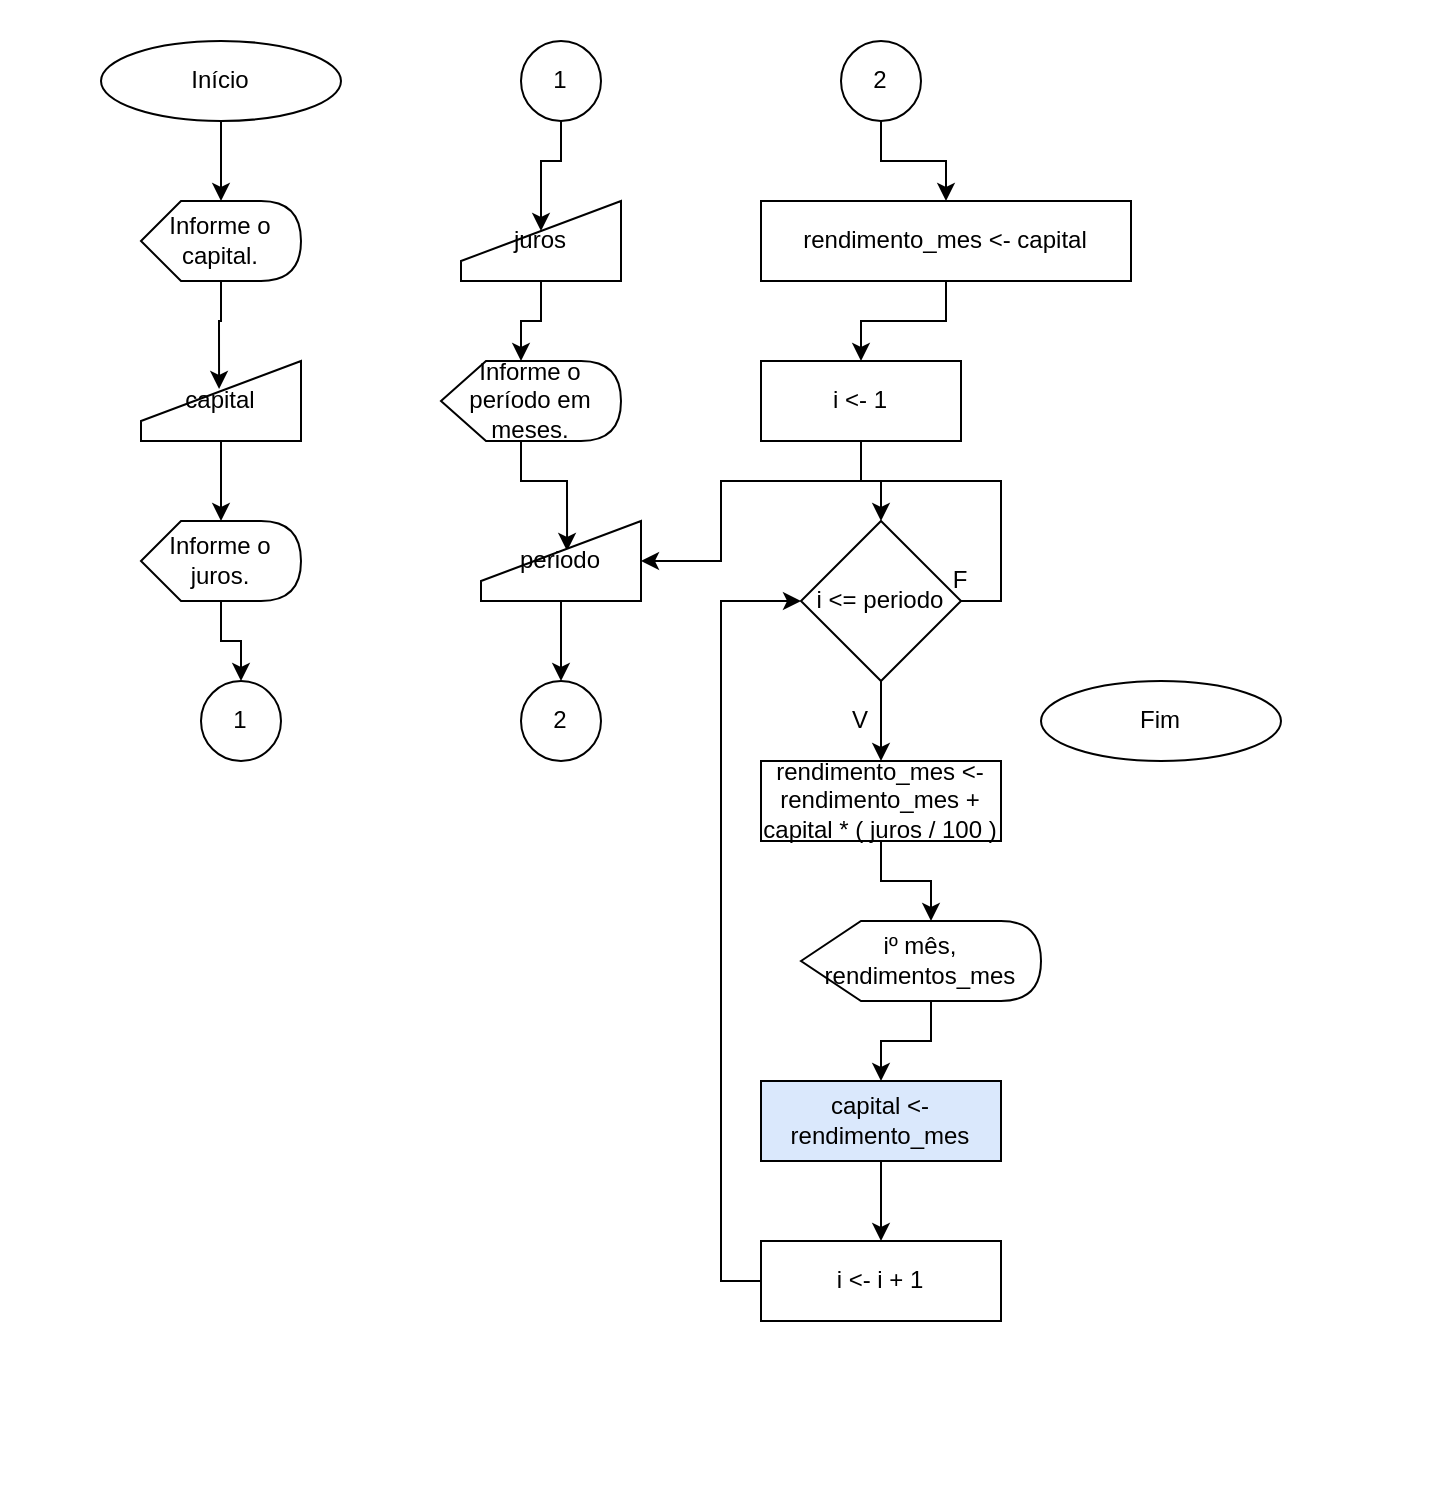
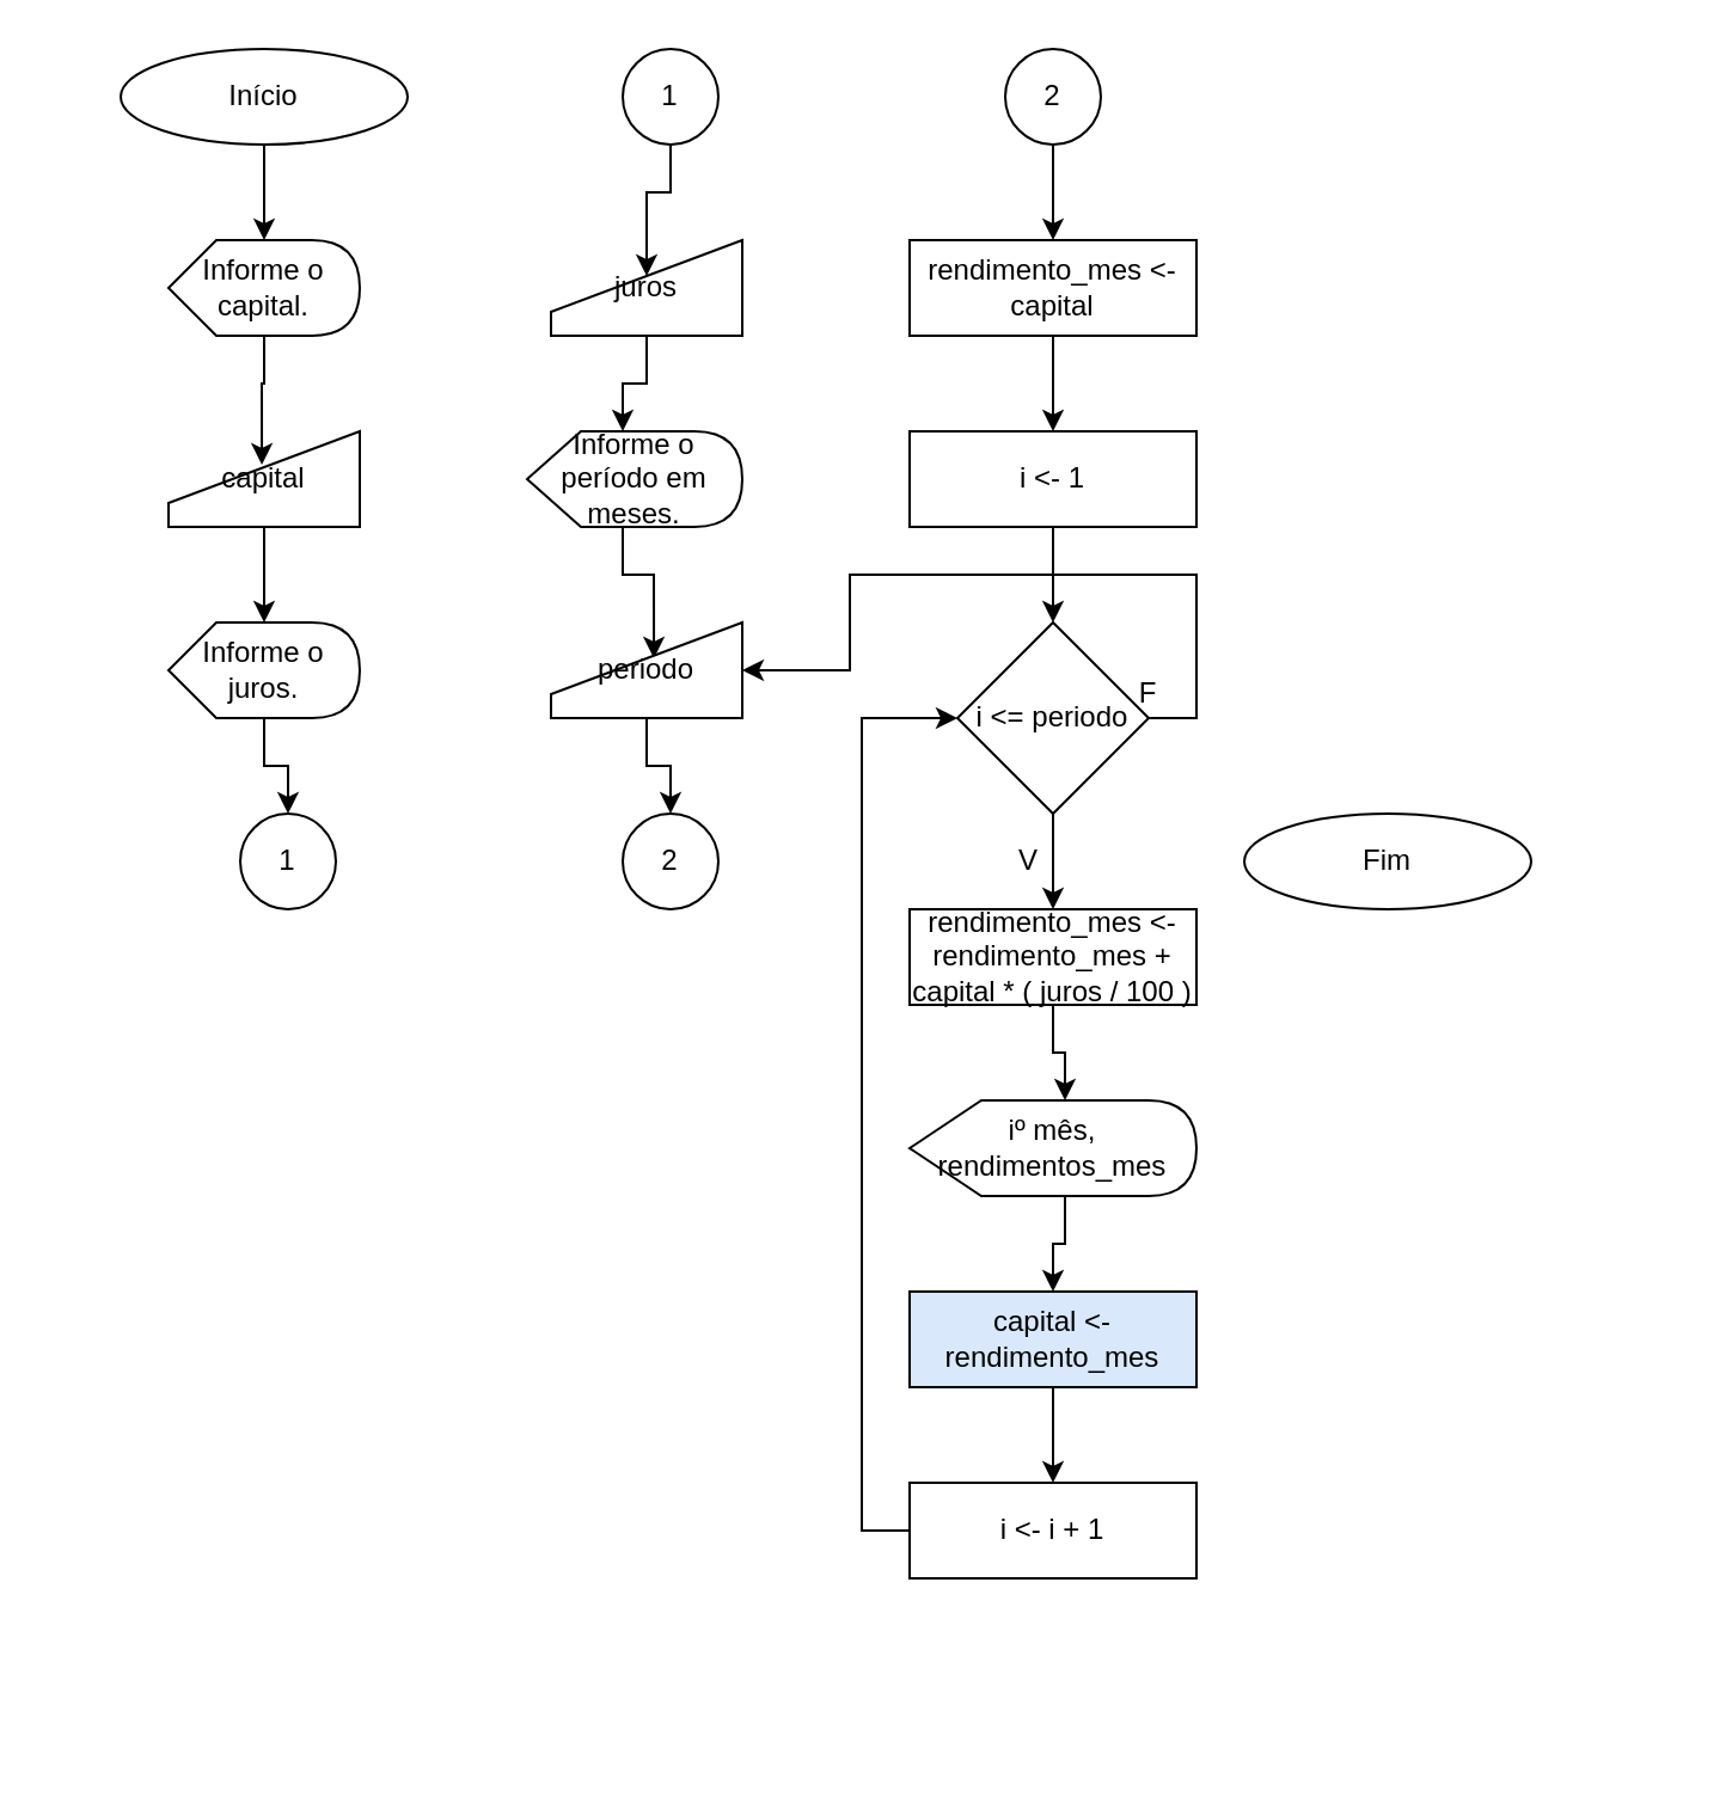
  <mxCell id="0" />
  <mxCell id="1" parent="0" />
  <mxCell id="2" style="edgeStyle=orthogonalEdgeStyle;rounded=0;orthogonalLoop=1;jettySize=auto;html=1;exitX=1;exitY=0.5;exitDx=0;exitDy=0;entryX=0.5;entryY=0;entryDx=0;entryDy=0;" parent="1" edge="1"><mxGeometry relative="1" as="geometry"><mxPoint x="540" y="380" as="sourcePoint" /></mxGeometry></mxCell>
  <mxCell id="3" style="edgeStyle=orthogonalEdgeStyle;rounded=0;orthogonalLoop=1;jettySize=auto;html=1;exitX=0;exitY=0.5;exitDx=0;exitDy=0;entryX=0;entryY=0;entryDx=40;entryDy=0;entryPerimeter=0;" parent="1" edge="1"><mxGeometry relative="1" as="geometry"><mxPoint x="460" y="380" as="sourcePoint" /></mxGeometry></mxCell>
  <mxCell id="4" style="edgeStyle=orthogonalEdgeStyle;rounded=0;orthogonalLoop=1;jettySize=auto;html=1;exitX=1;exitY=0.5;exitDx=0;exitDy=0;" parent="1" edge="1"><mxGeometry relative="1" as="geometry"><mxPoint x="620" y="460" as="sourcePoint" /></mxGeometry></mxCell>
  <mxCell id="5" style="edgeStyle=orthogonalEdgeStyle;rounded=0;orthogonalLoop=1;jettySize=auto;html=1;exitX=0;exitY=0.5;exitDx=0;exitDy=0;entryX=0;entryY=0;entryDx=40;entryDy=0;entryPerimeter=0;" parent="1" edge="1"><mxGeometry relative="1" as="geometry"><mxPoint x="540" y="460" as="sourcePoint" /></mxGeometry></mxCell>
  <mxCell id="6" style="edgeStyle=orthogonalEdgeStyle;rounded=0;orthogonalLoop=1;jettySize=auto;html=1;exitX=0;exitY=0.5;exitDx=0;exitDy=0;entryX=0;entryY=0;entryDx=40;entryDy=0;entryPerimeter=0;" parent="1" edge="1"><mxGeometry relative="1" as="geometry"><mxPoint x="620" y="540" as="sourcePoint" /></mxGeometry></mxCell>
  <mxCell id="7" style="edgeStyle=orthogonalEdgeStyle;rounded=0;orthogonalLoop=1;jettySize=auto;html=1;exitX=1;exitY=0.5;exitDx=0;exitDy=0;entryX=0;entryY=0;entryDx=40;entryDy=0;entryPerimeter=0;" parent="1" edge="1"><mxGeometry relative="1" as="geometry"><mxPoint x="700" y="540" as="sourcePoint" /></mxGeometry></mxCell>
  <mxCell id="8" style="edgeStyle=orthogonalEdgeStyle;rounded=0;orthogonalLoop=1;jettySize=auto;html=1;exitX=1;exitY=0.5;exitDx=0;exitDy=0;entryX=0;entryY=0.5;entryDx=0;entryDy=0;" parent="1" edge="1"><mxGeometry relative="1" as="geometry"><Array as="points"><mxPoint x="200" y="580" /><mxPoint x="200" y="730" /><mxPoint x="20" y="730" /><mxPoint x="20" y="300" /></Array><mxPoint x="80" y="300" as="targetPoint" /></mxGeometry></mxCell>
  <mxCell id="9" style="edgeStyle=orthogonalEdgeStyle;rounded=0;orthogonalLoop=1;jettySize=auto;html=1;exitX=0.5;exitY=1;exitDx=0;exitDy=0;entryX=0;entryY=0;entryDx=40;entryDy=0;entryPerimeter=0;" parent="1" source="10" target="13" edge="1"><mxGeometry relative="1" as="geometry" /></mxCell>
  <mxCell id="10" value="Início" style="ellipse;whiteSpace=wrap;html=1;" parent="1" vertex="1"><mxGeometry x="50" y="20" width="120" height="40" as="geometry" /></mxCell>
  <mxCell id="11" value="Fim" style="ellipse;whiteSpace=wrap;html=1;" parent="1" vertex="1"><mxGeometry x="520" y="340" width="120" height="40" as="geometry" /></mxCell>
  <mxCell id="12" style="edgeStyle=orthogonalEdgeStyle;rounded=0;orthogonalLoop=1;jettySize=auto;html=1;exitX=0;exitY=0;exitDx=40;exitDy=40;exitPerimeter=0;entryX=0.488;entryY=0.35;entryDx=0;entryDy=0;entryPerimeter=0;" parent="1" source="13" target="15" edge="1"><mxGeometry relative="1" as="geometry" /></mxCell>
  <mxCell id="13" value="Informe o capital." style="shape=display;whiteSpace=wrap;html=1;" parent="1" vertex="1"><mxGeometry x="70" y="100" width="80" height="40" as="geometry" /></mxCell>
  <mxCell id="14" style="edgeStyle=orthogonalEdgeStyle;rounded=0;orthogonalLoop=1;jettySize=auto;html=1;exitX=0.5;exitY=1;exitDx=0;exitDy=0;entryX=0;entryY=0;entryDx=40;entryDy=0;entryPerimeter=0;" parent="1" source="15" target="17" edge="1"><mxGeometry relative="1" as="geometry" /></mxCell>
  <mxCell id="15" value="capital" style="shape=manualInput;whiteSpace=wrap;html=1;" parent="1" vertex="1"><mxGeometry x="70" y="180" width="80" height="40" as="geometry" /></mxCell>
  <mxCell id="16" style="edgeStyle=orthogonalEdgeStyle;rounded=0;orthogonalLoop=1;jettySize=auto;html=1;exitX=0;exitY=0;exitDx=40;exitDy=40;exitPerimeter=0;entryX=0.5;entryY=0;entryDx=0;entryDy=0;" parent="1" source="17" target="18" edge="1"><mxGeometry relative="1" as="geometry" /></mxCell>
  <mxCell id="17" value="Informe o juros." style="shape=display;whiteSpace=wrap;html=1;" parent="1" vertex="1"><mxGeometry x="70" y="260" width="80" height="40" as="geometry" /></mxCell>
  <mxCell id="18" value="1" style="ellipse;whiteSpace=wrap;html=1;aspect=fixed;" parent="1" vertex="1"><mxGeometry x="100" y="340" width="40" height="40" as="geometry" /></mxCell>
  <mxCell id="19" style="edgeStyle=orthogonalEdgeStyle;rounded=0;orthogonalLoop=1;jettySize=auto;html=1;exitX=0.5;exitY=1;exitDx=0;exitDy=0;entryX=0.5;entryY=0.375;entryDx=0;entryDy=0;entryPerimeter=0;" parent="1" source="20" target="22" edge="1"><mxGeometry relative="1" as="geometry" /></mxCell>
  <mxCell id="20" value="1" style="ellipse;whiteSpace=wrap;html=1;aspect=fixed;" parent="1" vertex="1"><mxGeometry x="260" y="20" width="40" height="40" as="geometry" /></mxCell>
  <mxCell id="21" style="edgeStyle=orthogonalEdgeStyle;rounded=0;orthogonalLoop=1;jettySize=auto;html=1;exitX=0.5;exitY=1;exitDx=0;exitDy=0;entryX=0;entryY=0;entryDx=40;entryDy=0;entryPerimeter=0;" parent="1" source="22" target="24" edge="1"><mxGeometry relative="1" as="geometry" /></mxCell>
  <mxCell id="22" value="juros" style="shape=manualInput;whiteSpace=wrap;html=1;" parent="1" vertex="1"><mxGeometry x="230" y="100" width="80" height="40" as="geometry" /></mxCell>
  <mxCell id="23" style="edgeStyle=orthogonalEdgeStyle;rounded=0;orthogonalLoop=1;jettySize=auto;html=1;exitX=0;exitY=0;exitDx=40;exitDy=40;exitPerimeter=0;entryX=0.538;entryY=0.375;entryDx=0;entryDy=0;entryPerimeter=0;" parent="1" source="24" target="26" edge="1"><mxGeometry relative="1" as="geometry" /></mxCell>
  <mxCell id="24" value="Informe o período em meses." style="shape=display;whiteSpace=wrap;html=1;" parent="1" vertex="1"><mxGeometry x="220" y="180" width="90" height="40" as="geometry" /></mxCell>
  <mxCell id="25" style="edgeStyle=orthogonalEdgeStyle;rounded=0;orthogonalLoop=1;jettySize=auto;html=1;exitX=0.5;exitY=1;exitDx=0;exitDy=0;entryX=0.5;entryY=0;entryDx=0;entryDy=0;" parent="1" source="26" target="27" edge="1"><mxGeometry relative="1" as="geometry" /></mxCell>
- <mxCell id="26" value="periodo" style="shape=manualInput;whiteSpace=wrap;html=1;" parent="1" vertex="1"><mxGeometry x="240" y="260" width="80" height="40" as="geometry" /></mxCell>
+ <mxCell id="26" value="periodo" style="shape=manualInput;whiteSpace=wrap;html=1;" parent="1" vertex="1"><mxGeometry x="230" y="260" width="80" height="40" as="geometry" /></mxCell>
  <mxCell id="27" value="2" style="ellipse;whiteSpace=wrap;html=1;aspect=fixed;" parent="1" vertex="1"><mxGeometry x="260" y="340" width="40" height="40" as="geometry" /></mxCell>
  <mxCell id="28" style="edgeStyle=orthogonalEdgeStyle;rounded=0;orthogonalLoop=1;jettySize=auto;html=1;exitX=0.5;exitY=1;exitDx=0;exitDy=0;entryX=0.5;entryY=0;entryDx=0;entryDy=0;" parent="1" source="29" target="31" edge="1"><mxGeometry relative="1" as="geometry" /></mxCell>
  <mxCell id="29" value="2" style="ellipse;whiteSpace=wrap;html=1;aspect=fixed;" parent="1" vertex="1"><mxGeometry x="420" y="20" width="40" height="40" as="geometry" /></mxCell>
  <mxCell id="30" style="edgeStyle=orthogonalEdgeStyle;rounded=0;orthogonalLoop=1;jettySize=auto;html=1;exitX=0.5;exitY=1;exitDx=0;exitDy=0;entryX=0.5;entryY=0;entryDx=0;entryDy=0;" parent="1" source="31" target="33" edge="1"><mxGeometry relative="1" as="geometry" /></mxCell>
- <mxCell id="31" value="rendimento_mes &amp;lt;- capital" style="rounded=0;whiteSpace=wrap;html=1;" parent="1" vertex="1"><mxGeometry x="380" y="100" width="185" height="40" as="geometry" /></mxCell>
+ <mxCell id="31" value="rendimento_mes &amp;lt;- capital" style="rounded=0;whiteSpace=wrap;html=1;" parent="1" vertex="1"><mxGeometry x="380" y="100" width="120" height="40" as="geometry" /></mxCell>
  <mxCell id="32" style="edgeStyle=orthogonalEdgeStyle;rounded=0;orthogonalLoop=1;jettySize=auto;html=1;exitX=0.5;exitY=1;exitDx=0;exitDy=0;entryX=0.5;entryY=0;entryDx=0;entryDy=0;" parent="1" source="33" target="36" edge="1"><mxGeometry relative="1" as="geometry" /></mxCell>
- <mxCell id="33" value="i &amp;lt;- 1" style="rounded=0;whiteSpace=wrap;html=1;" parent="1" vertex="1"><mxGeometry x="380" y="180" width="100" height="40" as="geometry" /></mxCell>
+ <mxCell id="33" value="i &amp;lt;- 1" style="rounded=0;whiteSpace=wrap;html=1;" parent="1" vertex="1"><mxGeometry x="380" y="180" width="120" height="40" as="geometry" /></mxCell>
  <mxCell id="34" style="edgeStyle=orthogonalEdgeStyle;rounded=0;orthogonalLoop=1;jettySize=auto;html=1;exitX=0.5;exitY=1;exitDx=0;exitDy=0;entryX=0.5;entryY=0;entryDx=0;entryDy=0;" parent="1" source="36" target="39" edge="1"><mxGeometry relative="1" as="geometry" /></mxCell>
  <mxCell id="35" style="edgeStyle=orthogonalEdgeStyle;rounded=0;orthogonalLoop=1;jettySize=auto;html=1;exitX=1;exitY=0.5;exitDx=0;exitDy=0;" parent="1" source="36" target="26" edge="1"><mxGeometry relative="1" as="geometry" /></mxCell>
  <mxCell id="36" value="i &amp;lt;= periodo" style="rhombus;whiteSpace=wrap;html=1;" parent="1" vertex="1"><mxGeometry x="400" y="260" width="80" height="80" as="geometry" /></mxCell>
  <mxCell id="37" value="V" style="text;html=1;strokeColor=none;fillColor=none;align=center;verticalAlign=middle;whiteSpace=wrap;rounded=0;" parent="1" vertex="1"><mxGeometry x="410" y="350" width="40" height="20" as="geometry" /></mxCell>
  <mxCell id="38" style="edgeStyle=orthogonalEdgeStyle;rounded=0;orthogonalLoop=1;jettySize=auto;html=1;exitX=0.5;exitY=1;exitDx=0;exitDy=0;entryX=0;entryY=0;entryDx=65;entryDy=0;entryPerimeter=0;" parent="1" source="39" target="41" edge="1"><mxGeometry relative="1" as="geometry" /></mxCell>
  <mxCell id="39" value="rendimento_mes &amp;lt;- rendimento_mes + capital * ( juros / 100 )" style="rounded=0;whiteSpace=wrap;html=1;" parent="1" vertex="1"><mxGeometry x="380" y="380" width="120" height="40" as="geometry" /></mxCell>
  <mxCell id="40" style="edgeStyle=orthogonalEdgeStyle;rounded=0;orthogonalLoop=1;jettySize=auto;html=1;exitX=0;exitY=0;exitDx=65;exitDy=40;exitPerimeter=0;entryX=0.5;entryY=0;entryDx=0;entryDy=0;" parent="1" source="41" target="44" edge="1"><mxGeometry relative="1" as="geometry" /></mxCell>
- <mxCell id="41" value="iº mês, rendimentos_mes" style="shape=display;whiteSpace=wrap;html=1;" parent="1" vertex="1"><mxGeometry x="400" y="460" width="120" height="40" as="geometry" /></mxCell>
+ <mxCell id="41" value="iº mês, rendimentos_mes" style="shape=display;whiteSpace=wrap;html=1;" parent="1" vertex="1"><mxGeometry x="380" y="460" width="120" height="40" as="geometry" /></mxCell>
  <mxCell id="42" style="edgeStyle=orthogonalEdgeStyle;rounded=0;orthogonalLoop=1;jettySize=auto;html=1;exitX=0;exitY=0.5;exitDx=0;exitDy=0;entryX=0;entryY=0.5;entryDx=0;entryDy=0;" parent="1" source="46" target="36" edge="1"><mxGeometry relative="1" as="geometry"><Array as="points"><mxPoint x="360" y="640" /><mxPoint x="360" y="300" /></Array></mxGeometry></mxCell>
  <mxCell id="43" style="edgeStyle=orthogonalEdgeStyle;rounded=0;orthogonalLoop=1;jettySize=auto;html=1;exitX=0.5;exitY=1;exitDx=0;exitDy=0;entryX=0.5;entryY=0;entryDx=0;entryDy=0;" parent="1" source="44" target="46" edge="1"><mxGeometry relative="1" as="geometry" /></mxCell>
  <mxCell id="44" value="capital &amp;lt;- rendimento_mes" style="rounded=0;whiteSpace=wrap;html=1;fillColor=#dae8fc;" parent="1" vertex="1"><mxGeometry x="380" y="540" width="120" height="40" as="geometry" /></mxCell>
  <mxCell id="45" value="F" style="text;html=1;strokeColor=none;fillColor=none;align=center;verticalAlign=middle;whiteSpace=wrap;rounded=0;" parent="1" vertex="1"><mxGeometry x="460" y="280" width="40" height="20" as="geometry" /></mxCell>
  <mxCell id="46" value="i &amp;lt;- i + 1" style="rounded=0;whiteSpace=wrap;html=1;" parent="1" vertex="1"><mxGeometry x="380" y="620" width="120" height="40" as="geometry" /></mxCell>
